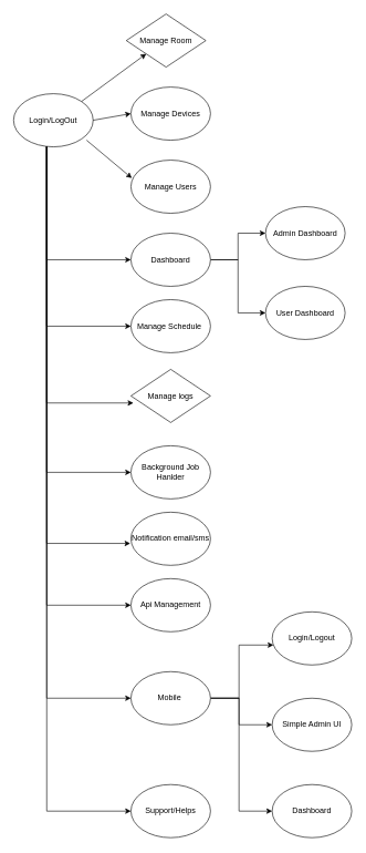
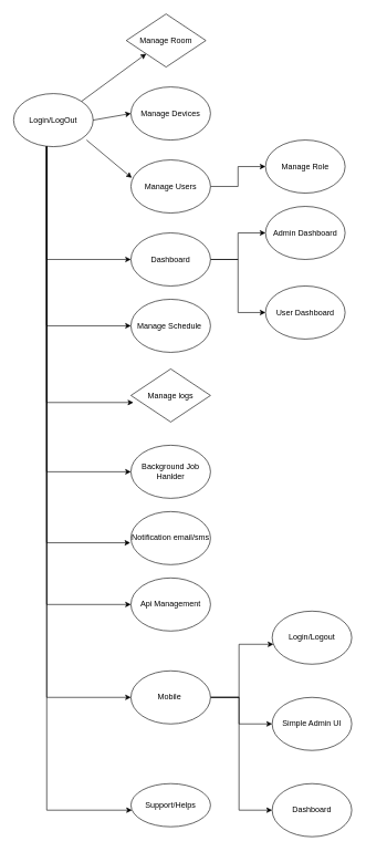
  <mxCell id="0" />
  <mxCell id="1" parent="0" />
  <mxCell id="2" value="Manage Room" style="rhombus;whiteSpace=wrap;html=1;" vertex="1" parent="1"><mxGeometry x="190" y="20" width="120" height="80" as="geometry" /></mxCell>
  <mxCell id="3" value="Manage Devices" style="ellipse;whiteSpace=wrap;html=1;" vertex="1" parent="1"><mxGeometry x="197" y="130" width="120" height="80" as="geometry" /></mxCell>
+ <mxCell id="4" style="edgeStyle=orthogonalEdgeStyle;rounded=0;orthogonalLoop=1;jettySize=auto;html=1;" edge="1" parent="1" source="5" target="23"><mxGeometry relative="1" as="geometry"><mxPoint x="400" y="250" as="targetPoint" /></mxGeometry></mxCell>
  <mxCell id="5" value="Manage Users" style="ellipse;whiteSpace=wrap;html=1;" vertex="1" parent="1"><mxGeometry x="197" y="240" width="120" height="80" as="geometry" /></mxCell>
  <mxCell id="6" style="edgeStyle=orthogonalEdgeStyle;rounded=0;orthogonalLoop=1;jettySize=auto;html=1;" edge="1" parent="1" source="14" target="20"><mxGeometry relative="1" as="geometry"><Array as="points"><mxPoint x="70" y="390" /></Array></mxGeometry></mxCell>
  <mxCell id="7" style="edgeStyle=orthogonalEdgeStyle;rounded=0;orthogonalLoop=1;jettySize=auto;html=1;" edge="1" parent="1" source="14" target="21"><mxGeometry relative="1" as="geometry"><mxPoint x="250" y="520" as="targetPoint" /><Array as="points"><mxPoint x="70" y="490" /></Array></mxGeometry></mxCell>
  <mxCell id="8" style="edgeStyle=orthogonalEdgeStyle;rounded=0;orthogonalLoop=1;jettySize=auto;html=1;entryX=0;entryY=0.5;entryDx=0;entryDy=0;" edge="1" parent="1" source="14" target="22"><mxGeometry relative="1" as="geometry"><Array as="points"><mxPoint x="70" y="710" /><mxPoint x="197" y="710" /></Array></mxGeometry></mxCell>
  <mxCell id="9" style="edgeStyle=orthogonalEdgeStyle;rounded=0;orthogonalLoop=1;jettySize=auto;html=1;entryX=-0.008;entryY=0.588;entryDx=0;entryDy=0;entryPerimeter=0;" edge="1" parent="1" source="14" target="26"><mxGeometry relative="1" as="geometry"><mxPoint x="220" y="770" as="targetPoint" /><Array as="points"><mxPoint x="70" y="817" /></Array></mxGeometry></mxCell>
  <mxCell id="10" value="" style="edgeStyle=orthogonalEdgeStyle;rounded=0;orthogonalLoop=1;jettySize=auto;html=1;" edge="1" parent="1" source="14" target="27"><mxGeometry relative="1" as="geometry"><Array as="points"><mxPoint x="70" y="910" /></Array></mxGeometry></mxCell>
  <mxCell id="11" value="" style="edgeStyle=orthogonalEdgeStyle;rounded=0;orthogonalLoop=1;jettySize=auto;html=1;" edge="1" parent="1" source="14" target="31"><mxGeometry relative="1" as="geometry"><Array as="points"><mxPoint x="70" y="1050" /></Array></mxGeometry></mxCell>
  <mxCell id="12" style="edgeStyle=orthogonalEdgeStyle;rounded=0;orthogonalLoop=1;jettySize=auto;html=1;entryX=0.031;entryY=0.633;entryDx=0;entryDy=0;entryPerimeter=0;" edge="1" parent="1" source="14" target="35"><mxGeometry relative="1" as="geometry"><Array as="points"><mxPoint x="70" y="606" /></Array></mxGeometry></mxCell>
  <mxCell id="13" style="edgeStyle=orthogonalEdgeStyle;rounded=0;orthogonalLoop=1;jettySize=auto;html=1;" edge="1" parent="1" source="14" target="36"><mxGeometry relative="1" as="geometry"><mxPoint x="70" y="1241.333" as="targetPoint" /><Array as="points"><mxPoint x="70" y="1220" /></Array></mxGeometry></mxCell>
  <mxCell id="14" value="Login/LogOut" style="ellipse;whiteSpace=wrap;html=1;" vertex="1" parent="1"><mxGeometry x="20" y="140" width="120" height="80" as="geometry" /></mxCell>
  <mxCell id="15" value="" style="endArrow=classic;html=1;entryX=0;entryY=1;entryDx=0;entryDy=0;exitX=1;exitY=0;exitDx=0;exitDy=0;" edge="1" parent="1" source="14" target="2"><mxGeometry width="50" height="50" relative="1" as="geometry"><mxPoint x="80" y="170" as="sourcePoint" /><mxPoint x="130" y="120" as="targetPoint" /></mxGeometry></mxCell>
  <mxCell id="16" value="" style="endArrow=classic;html=1;entryX=0;entryY=0.5;entryDx=0;entryDy=0;exitX=1;exitY=0.5;exitDx=0;exitDy=0;" edge="1" parent="1" source="14" target="3"><mxGeometry width="50" height="50" relative="1" as="geometry"><mxPoint x="80" y="170" as="sourcePoint" /><mxPoint x="130" y="120" as="targetPoint" /></mxGeometry></mxCell>
  <mxCell id="17" value="" style="endArrow=classic;html=1;entryX=0.011;entryY=0.338;entryDx=0;entryDy=0;entryPerimeter=0;" edge="1" parent="1" target="5"><mxGeometry width="50" height="50" relative="1" as="geometry"><mxPoint x="130" y="210" as="sourcePoint" /><mxPoint x="130" y="120" as="targetPoint" /></mxGeometry></mxCell>
  <mxCell id="18" style="edgeStyle=orthogonalEdgeStyle;rounded=0;orthogonalLoop=1;jettySize=auto;html=1;" edge="1" parent="1" source="20" target="24"><mxGeometry relative="1" as="geometry"><mxPoint x="390" y="360" as="targetPoint" /></mxGeometry></mxCell>
  <mxCell id="19" style="edgeStyle=orthogonalEdgeStyle;rounded=0;orthogonalLoop=1;jettySize=auto;html=1;" edge="1" parent="1" source="20" target="25"><mxGeometry relative="1" as="geometry"><mxPoint x="360" y="460" as="targetPoint" /></mxGeometry></mxCell>
  <mxCell id="20" value="Dashboard" style="ellipse;whiteSpace=wrap;html=1;" vertex="1" parent="1"><mxGeometry x="197" y="350" width="120" height="80" as="geometry" /></mxCell>
  <mxCell id="21" value="Manage Schedule&amp;nbsp;" style="ellipse;whiteSpace=wrap;html=1;" vertex="1" parent="1"><mxGeometry x="197" y="450" width="120" height="80" as="geometry" /></mxCell>
  <mxCell id="22" value="Background Job Hanlder" style="ellipse;whiteSpace=wrap;html=1;" vertex="1" parent="1"><mxGeometry x="197" y="670" width="120" height="80" as="geometry" /></mxCell>
+ <mxCell id="23" value="Manage Role" style="ellipse;whiteSpace=wrap;html=1;" vertex="1" parent="1"><mxGeometry x="400" y="210" width="120" height="80" as="geometry" /></mxCell>
  <mxCell id="24" value="Admin Dashboard" style="ellipse;whiteSpace=wrap;html=1;" vertex="1" parent="1"><mxGeometry x="400" y="310" width="120" height="80" as="geometry" /></mxCell>
  <mxCell id="25" value="User Dashboard" style="ellipse;whiteSpace=wrap;html=1;" vertex="1" parent="1"><mxGeometry x="400" y="430" width="120" height="80" as="geometry" /></mxCell>
  <mxCell id="26" value="Notification email/sms" style="ellipse;whiteSpace=wrap;html=1;" vertex="1" parent="1"><mxGeometry x="197" y="770" width="120" height="80" as="geometry" /></mxCell>
  <mxCell id="27" value="Api Management" style="ellipse;whiteSpace=wrap;html=1;" vertex="1" parent="1"><mxGeometry x="197" y="870" width="120" height="80" as="geometry" /></mxCell>
  <mxCell id="28" value="" style="edgeStyle=orthogonalEdgeStyle;rounded=0;orthogonalLoop=1;jettySize=auto;html=1;" edge="1" parent="1" source="31" target="32"><mxGeometry relative="1" as="geometry"><Array as="points"><mxPoint x="360" y="1050" /><mxPoint x="360" y="1090" /></Array></mxGeometry></mxCell>
  <mxCell id="29" value="" style="edgeStyle=orthogonalEdgeStyle;rounded=0;orthogonalLoop=1;jettySize=auto;html=1;" edge="1" parent="1" source="31" target="33"><mxGeometry relative="1" as="geometry"><Array as="points"><mxPoint x="360" y="1050" /><mxPoint x="360" y="1220" /></Array></mxGeometry></mxCell>
  <mxCell id="30" style="edgeStyle=orthogonalEdgeStyle;rounded=0;orthogonalLoop=1;jettySize=auto;html=1;" edge="1" parent="1" source="31" target="34"><mxGeometry relative="1" as="geometry"><mxPoint x="440" y="970" as="targetPoint" /><Array as="points"><mxPoint x="360" y="1050" /><mxPoint x="360" y="970" /></Array></mxGeometry></mxCell>
  <mxCell id="31" value="Mobile&amp;nbsp;" style="ellipse;whiteSpace=wrap;html=1;" vertex="1" parent="1"><mxGeometry x="197" y="1010" width="120" height="80" as="geometry" /></mxCell>
  <mxCell id="32" value="Simple Admin UI" style="ellipse;whiteSpace=wrap;html=1;" vertex="1" parent="1"><mxGeometry x="410" y="1050" width="120" height="80" as="geometry" /></mxCell>
  <mxCell id="33" value="Dashboard" style="ellipse;whiteSpace=wrap;html=1;" vertex="1" parent="1"><mxGeometry x="410" y="1180" width="120" height="80" as="geometry" /></mxCell>
  <mxCell id="34" value="Login/Logout" style="ellipse;whiteSpace=wrap;html=1;" vertex="1" parent="1"><mxGeometry x="410" y="920" width="120" height="80" as="geometry" /></mxCell>
  <mxCell id="35" value="Manage logs" style="rhombus;whiteSpace=wrap;html=1;" vertex="1" parent="1"><mxGeometry x="197" y="555" width="120" height="80" as="geometry" /></mxCell>
- <mxCell id="36" value="Support/Helps" style="ellipse;whiteSpace=wrap;html=1;" vertex="1" parent="1"><mxGeometry x="197" y="1180.003" width="120" height="80" as="geometry" /></mxCell>
+ <mxCell id="36" value="Support/Helps" style="ellipse;whiteSpace=wrap;html=1;" vertex="1" parent="1"><mxGeometry x="197" y="1180.003" width="120" height="65" as="geometry" /></mxCell>
